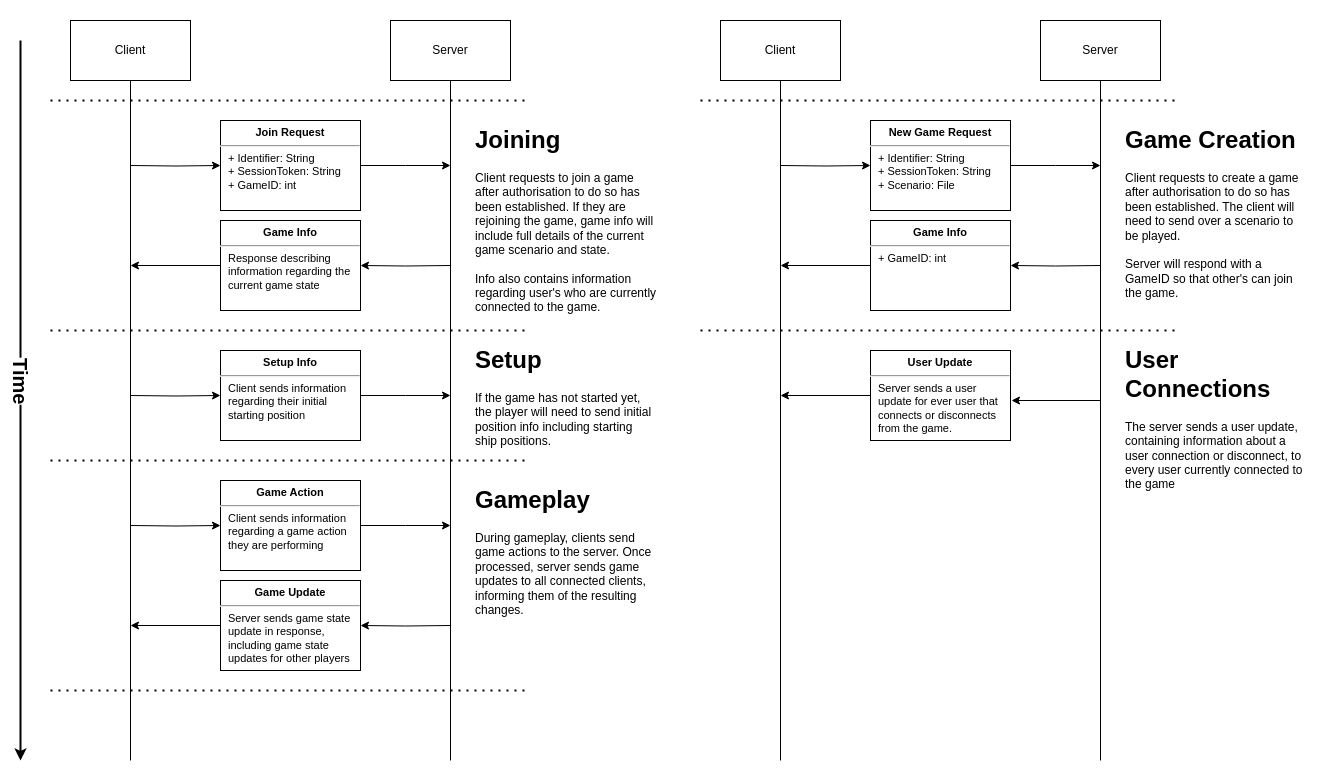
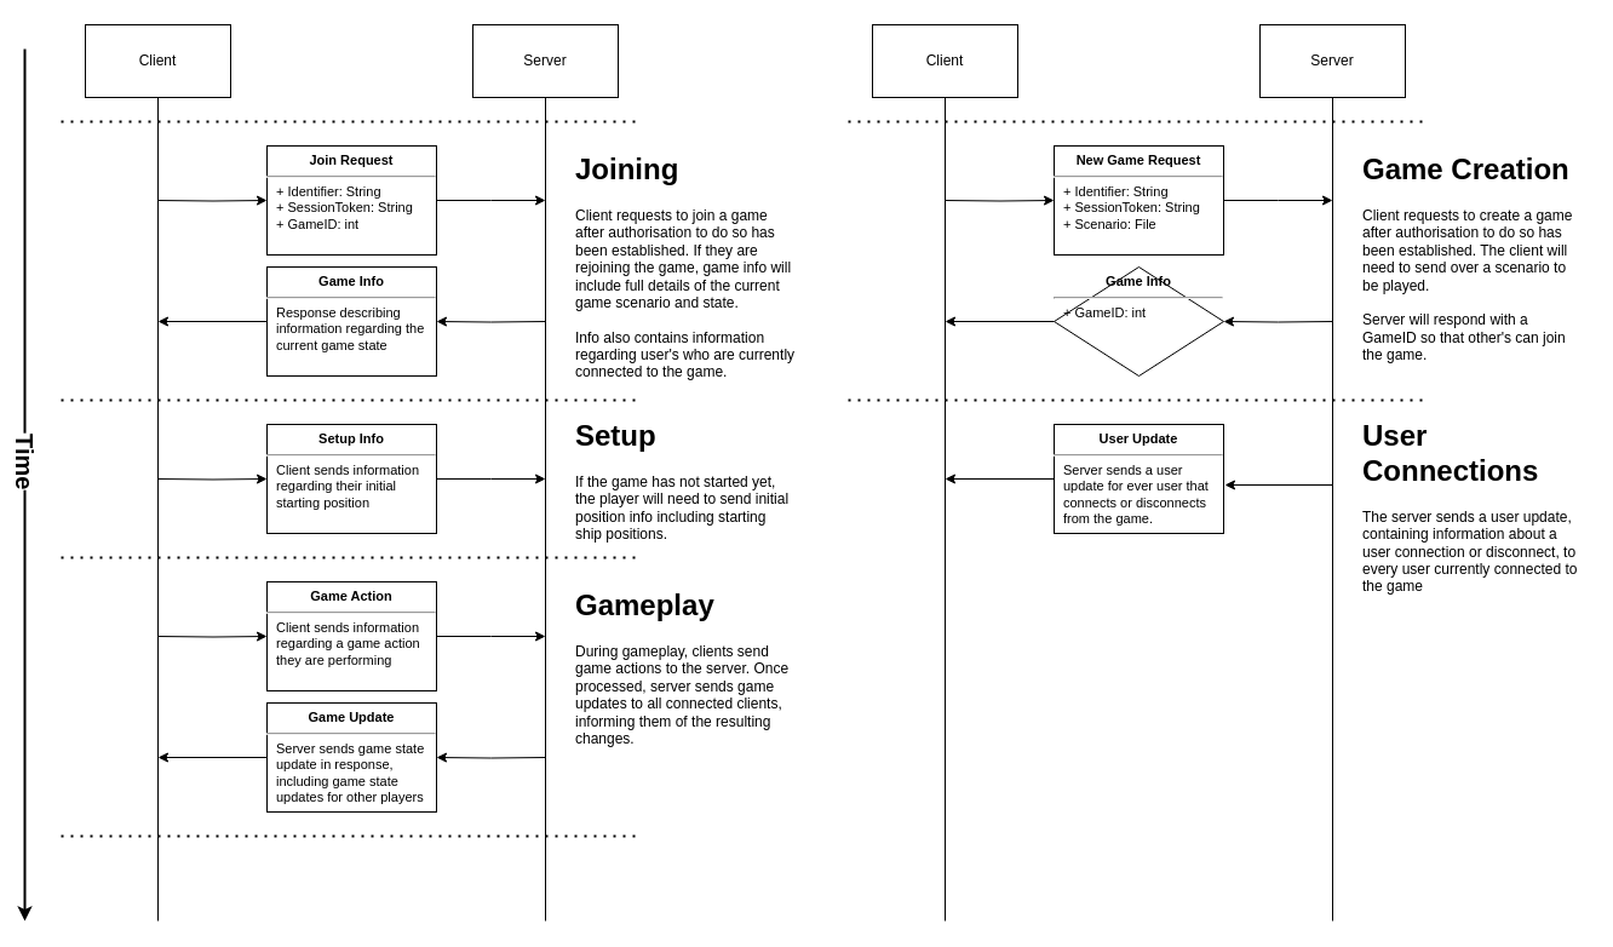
  <mxCell id="0" />
  <mxCell id="1" parent="0" />
  <mxCell id="2" value="Client" style="rounded=0;whiteSpace=wrap;html=1;" vertex="1" parent="1"><mxGeometry x="70" y="20" width="120" height="60" as="geometry" /></mxCell>
  <mxCell id="3" value="Server" style="rounded=0;whiteSpace=wrap;html=1;" vertex="1" parent="1"><mxGeometry x="390" y="20" width="120" height="60" as="geometry" /></mxCell>
  <mxCell id="4" value="" style="endArrow=none;html=1;entryX=0.5;entryY=1;entryDx=0;entryDy=0;" edge="1" parent="1" target="2"><mxGeometry width="50" height="50" relative="1" as="geometry"><mxPoint x="130" y="760" as="sourcePoint" /><mxPoint x="330" y="220" as="targetPoint" /></mxGeometry></mxCell>
  <mxCell id="5" value="" style="endArrow=none;html=1;entryX=0.5;entryY=1;entryDx=0;entryDy=0;" edge="1" parent="1" target="3"><mxGeometry width="50" height="50" relative="1" as="geometry"><mxPoint x="450" y="760" as="sourcePoint" /><mxPoint x="330" y="220" as="targetPoint" /></mxGeometry></mxCell>
  <mxCell id="6" style="edgeStyle=orthogonalEdgeStyle;rounded=0;orthogonalLoop=1;jettySize=auto;html=1;exitX=1;exitY=0.5;exitDx=0;exitDy=0;" edge="1" parent="1" source="8"><mxGeometry relative="1" as="geometry"><mxPoint x="450" y="165" as="targetPoint" /><mxPoint x="350" y="160" as="sourcePoint" /></mxGeometry></mxCell>
  <mxCell id="7" style="edgeStyle=orthogonalEdgeStyle;rounded=0;orthogonalLoop=1;jettySize=auto;html=1;entryX=0;entryY=0.5;entryDx=0;entryDy=0;" edge="1" parent="1" target="8"><mxGeometry relative="1" as="geometry"><mxPoint x="230" y="160" as="targetPoint" /><mxPoint x="130" y="165" as="sourcePoint" /></mxGeometry></mxCell>
  <mxCell id="8" value="&lt;p style=&quot;margin: 6px 0px 0px ; text-align: center ; font-size: 11px&quot;&gt;&lt;b&gt;Join Request&lt;/b&gt;&lt;/p&gt;&lt;hr style=&quot;font-size: 11px&quot;&gt;&lt;p style=&quot;margin: 0px 0px 0px 8px ; font-size: 11px&quot;&gt;&lt;font style=&quot;font-size: 11px&quot;&gt;+ Identifier: String&lt;/font&gt;&lt;/p&gt;&lt;p style=&quot;margin: 0px 0px 0px 8px ; font-size: 11px&quot;&gt;&lt;font style=&quot;font-size: 11px&quot;&gt;+ SessionToken: String&lt;/font&gt;&lt;/p&gt;&lt;p style=&quot;margin: 0px 0px 0px 8px ; font-size: 11px&quot;&gt;&lt;font style=&quot;font-size: 11px&quot;&gt;+ GameID: int&lt;/font&gt;&lt;/p&gt;" style="align=left;overflow=fill;html=1;dropTarget=0;whiteSpace=wrap;" vertex="1" parent="1"><mxGeometry x="220" y="120" width="140" height="90" as="geometry" /></mxCell>
  <mxCell id="9" style="edgeStyle=orthogonalEdgeStyle;rounded=0;orthogonalLoop=1;jettySize=auto;html=1;" edge="1" parent="1" source="10"><mxGeometry relative="1" as="geometry"><mxPoint x="130" y="265" as="targetPoint" /></mxGeometry></mxCell>
  <mxCell id="10" value="&lt;p style=&quot;margin: 6px 0px 0px ; text-align: center ; font-size: 11px&quot;&gt;&lt;b&gt;Game Info&lt;/b&gt;&lt;/p&gt;&lt;hr style=&quot;font-size: 11px&quot;&gt;&lt;p style=&quot;margin: 0px 0px 0px 8px ; font-size: 11px&quot;&gt;Response describing information regarding the current game state&lt;/p&gt;" style="align=left;overflow=fill;html=1;dropTarget=0;whiteSpace=wrap;" vertex="1" parent="1"><mxGeometry x="220" y="220" width="140" height="90" as="geometry" /></mxCell>
  <mxCell id="11" style="edgeStyle=orthogonalEdgeStyle;rounded=0;orthogonalLoop=1;jettySize=auto;html=1;entryX=1;entryY=0.5;entryDx=0;entryDy=0;" edge="1" parent="1" target="10"><mxGeometry relative="1" as="geometry"><mxPoint x="460" y="175" as="targetPoint" /><mxPoint x="450" y="265" as="sourcePoint" /></mxGeometry></mxCell>
  <mxCell id="12" style="edgeStyle=orthogonalEdgeStyle;rounded=0;orthogonalLoop=1;jettySize=auto;html=1;" edge="1" parent="1" source="13"><mxGeometry relative="1" as="geometry"><mxPoint x="450" y="395" as="targetPoint" /></mxGeometry></mxCell>
  <mxCell id="13" value="&lt;p style=&quot;margin: 6px 0px 0px ; text-align: center ; font-size: 11px&quot;&gt;&lt;b&gt;Setup Info&lt;/b&gt;&lt;/p&gt;&lt;hr style=&quot;font-size: 11px&quot;&gt;&lt;p style=&quot;margin: 0px 0px 0px 8px ; font-size: 11px&quot;&gt;Client sends information regarding their initial starting position&lt;/p&gt;" style="align=left;overflow=fill;html=1;dropTarget=0;whiteSpace=wrap;" vertex="1" parent="1"><mxGeometry x="220" y="350" width="140" height="90" as="geometry" /></mxCell>
  <mxCell id="14" style="edgeStyle=orthogonalEdgeStyle;rounded=0;orthogonalLoop=1;jettySize=auto;html=1;entryX=0;entryY=0.5;entryDx=0;entryDy=0;" edge="1" parent="1" target="13"><mxGeometry relative="1" as="geometry"><mxPoint x="140" y="305" as="targetPoint" /><mxPoint x="130" y="395" as="sourcePoint" /></mxGeometry></mxCell>
  <mxCell id="15" style="edgeStyle=orthogonalEdgeStyle;rounded=0;orthogonalLoop=1;jettySize=auto;html=1;" edge="1" parent="1" source="16"><mxGeometry relative="1" as="geometry"><mxPoint x="450" y="525" as="targetPoint" /></mxGeometry></mxCell>
  <mxCell id="16" value="&lt;p style=&quot;margin: 6px 0px 0px ; text-align: center ; font-size: 11px&quot;&gt;&lt;b&gt;Game Action&lt;/b&gt;&lt;/p&gt;&lt;hr style=&quot;font-size: 11px&quot;&gt;&lt;p style=&quot;margin: 0px 0px 0px 8px ; font-size: 11px&quot;&gt;Client sends information regarding a game action they are performing&lt;/p&gt;" style="align=left;overflow=fill;html=1;dropTarget=0;whiteSpace=wrap;" vertex="1" parent="1"><mxGeometry x="220" y="480" width="140" height="90" as="geometry" /></mxCell>
  <mxCell id="17" style="edgeStyle=orthogonalEdgeStyle;rounded=0;orthogonalLoop=1;jettySize=auto;html=1;entryX=0;entryY=0.5;entryDx=0;entryDy=0;" edge="1" parent="1" target="16"><mxGeometry relative="1" as="geometry"><mxPoint x="230" y="435" as="targetPoint" /><mxPoint x="130" y="525" as="sourcePoint" /></mxGeometry></mxCell>
  <mxCell id="18" style="edgeStyle=orthogonalEdgeStyle;rounded=0;orthogonalLoop=1;jettySize=auto;html=1;" edge="1" parent="1" source="19"><mxGeometry relative="1" as="geometry"><mxPoint x="130" y="625" as="targetPoint" /></mxGeometry></mxCell>
  <mxCell id="19" value="&lt;p style=&quot;margin: 6px 0px 0px ; text-align: center ; font-size: 11px&quot;&gt;&lt;b&gt;Game Update&lt;/b&gt;&lt;/p&gt;&lt;hr style=&quot;font-size: 11px&quot;&gt;&lt;p style=&quot;margin: 0px 0px 0px 8px ; font-size: 11px&quot;&gt;Server sends game state update in response, including game state updates for other players&lt;/p&gt;" style="align=left;overflow=fill;html=1;dropTarget=0;whiteSpace=wrap;" vertex="1" parent="1"><mxGeometry x="220" y="580" width="140" height="90" as="geometry" /></mxCell>
  <mxCell id="20" style="edgeStyle=orthogonalEdgeStyle;rounded=0;orthogonalLoop=1;jettySize=auto;html=1;entryX=1;entryY=0.5;entryDx=0;entryDy=0;" edge="1" parent="1" target="19"><mxGeometry relative="1" as="geometry"><mxPoint x="421" y="680" as="targetPoint" /><mxPoint x="450" y="625" as="sourcePoint" /></mxGeometry></mxCell>
  <mxCell id="21" value="" style="endArrow=none;dashed=1;html=1;dashPattern=1 3;strokeWidth=2;" edge="1" parent="1"><mxGeometry width="50" height="50" relative="1" as="geometry"><mxPoint x="50" y="460" as="sourcePoint" /><mxPoint x="530" y="460" as="targetPoint" /></mxGeometry></mxCell>
  <mxCell id="22" value="" style="endArrow=none;dashed=1;html=1;dashPattern=1 3;strokeWidth=2;" edge="1" parent="1"><mxGeometry width="50" height="50" relative="1" as="geometry"><mxPoint x="50" y="690" as="sourcePoint" /><mxPoint x="530" y="690" as="targetPoint" /></mxGeometry></mxCell>
  <mxCell id="23" value="" style="endArrow=none;dashed=1;html=1;dashPattern=1 3;strokeWidth=2;" edge="1" parent="1"><mxGeometry width="50" height="50" relative="1" as="geometry"><mxPoint x="50" y="100" as="sourcePoint" /><mxPoint x="530" y="100" as="targetPoint" /></mxGeometry></mxCell>
  <mxCell id="24" value="&lt;h1&gt;Joining&lt;/h1&gt;&lt;div&gt;Client requests to join a game after authorisation to do so has been established. If they are rejoining the game, game info will include full details of the current game scenario and state.&lt;/div&gt;&lt;div&gt;&lt;span&gt;&lt;br&gt;&lt;/span&gt;&lt;/div&gt;&lt;div&gt;&lt;span&gt;Info also contains information regarding user's who are currently connected to the game.&lt;/span&gt;&lt;/div&gt;" style="text;html=1;strokeColor=none;fillColor=none;spacing=5;spacingTop=-20;whiteSpace=wrap;overflow=hidden;rounded=0;" vertex="1" parent="1"><mxGeometry x="470" y="120" width="190" height="210" as="geometry" /></mxCell>
  <mxCell id="25" value="&lt;h1&gt;Gameplay&lt;/h1&gt;&lt;div&gt;During gameplay, clients send game actions to the server. Once processed, server sends game updates to all connected clients, informing them of the resulting changes.&lt;/div&gt;" style="text;html=1;strokeColor=none;fillColor=none;spacing=5;spacingTop=-20;whiteSpace=wrap;overflow=hidden;rounded=0;" vertex="1" parent="1"><mxGeometry x="470" y="480" width="190" height="140" as="geometry" /></mxCell>
  <mxCell id="26" value="" style="endArrow=none;dashed=1;html=1;dashPattern=1 3;strokeWidth=2;" edge="1" parent="1"><mxGeometry width="50" height="50" relative="1" as="geometry"><mxPoint x="50" y="330" as="sourcePoint" /><mxPoint x="530" y="330" as="targetPoint" /></mxGeometry></mxCell>
  <mxCell id="27" value="&lt;h1&gt;Setup&lt;/h1&gt;&lt;div&gt;If the game has not started yet, the player will need to send initial position info including starting ship positions.&lt;/div&gt;" style="text;html=1;strokeColor=none;fillColor=none;spacing=5;spacingTop=-20;whiteSpace=wrap;overflow=hidden;rounded=0;" vertex="1" parent="1"><mxGeometry x="470" y="340" width="190" height="140" as="geometry" /></mxCell>
  <mxCell id="28" value="Client" style="rounded=0;whiteSpace=wrap;html=1;" vertex="1" parent="1"><mxGeometry x="720" y="20" width="120" height="60" as="geometry" /></mxCell>
  <mxCell id="29" value="Server" style="rounded=0;whiteSpace=wrap;html=1;" vertex="1" parent="1"><mxGeometry x="1040" y="20" width="120" height="60" as="geometry" /></mxCell>
  <mxCell id="30" value="" style="endArrow=none;html=1;entryX=0.5;entryY=1;entryDx=0;entryDy=0;" edge="1" parent="1" target="28"><mxGeometry width="50" height="50" relative="1" as="geometry"><mxPoint x="780" y="760" as="sourcePoint" /><mxPoint x="980" y="220" as="targetPoint" /></mxGeometry></mxCell>
  <mxCell id="31" value="" style="endArrow=none;html=1;entryX=0.5;entryY=1;entryDx=0;entryDy=0;" edge="1" parent="1" target="29"><mxGeometry width="50" height="50" relative="1" as="geometry"><mxPoint x="1100" y="760" as="sourcePoint" /><mxPoint x="980" y="220" as="targetPoint" /></mxGeometry></mxCell>
  <mxCell id="32" style="edgeStyle=orthogonalEdgeStyle;rounded=0;orthogonalLoop=1;jettySize=auto;html=1;exitX=1;exitY=0.5;exitDx=0;exitDy=0;" edge="1" parent="1" source="34"><mxGeometry relative="1" as="geometry"><mxPoint x="1100" y="165" as="targetPoint" /><mxPoint x="1000" y="160" as="sourcePoint" /></mxGeometry></mxCell>
  <mxCell id="33" style="edgeStyle=orthogonalEdgeStyle;rounded=0;orthogonalLoop=1;jettySize=auto;html=1;entryX=0;entryY=0.5;entryDx=0;entryDy=0;" edge="1" parent="1" target="34"><mxGeometry relative="1" as="geometry"><mxPoint x="880" y="160" as="targetPoint" /><mxPoint x="780" y="165" as="sourcePoint" /></mxGeometry></mxCell>
  <mxCell id="34" value="&lt;p style=&quot;margin: 6px 0px 0px ; text-align: center ; font-size: 11px&quot;&gt;&lt;b&gt;New Game Request&lt;/b&gt;&lt;/p&gt;&lt;hr style=&quot;font-size: 11px&quot;&gt;&lt;p style=&quot;margin: 0px 0px 0px 8px ; font-size: 11px&quot;&gt;&lt;font style=&quot;font-size: 11px&quot;&gt;+ Identifier: String&lt;/font&gt;&lt;/p&gt;&lt;p style=&quot;margin: 0px 0px 0px 8px ; font-size: 11px&quot;&gt;&lt;font style=&quot;font-size: 11px&quot;&gt;+ SessionToken: String&lt;/font&gt;&lt;/p&gt;&lt;p style=&quot;margin: 0px 0px 0px 8px ; font-size: 11px&quot;&gt;+ Scenario: File&lt;/p&gt;" style="align=left;overflow=fill;html=1;dropTarget=0;whiteSpace=wrap;" vertex="1" parent="1"><mxGeometry x="870" y="120" width="140" height="90" as="geometry" /></mxCell>
  <mxCell id="35" style="edgeStyle=orthogonalEdgeStyle;rounded=0;orthogonalLoop=1;jettySize=auto;html=1;" edge="1" parent="1" source="36"><mxGeometry relative="1" as="geometry"><mxPoint x="780" y="265" as="targetPoint" /></mxGeometry></mxCell>
- <mxCell id="36" value="&lt;p style=&quot;margin: 6px 0px 0px ; text-align: center ; font-size: 11px&quot;&gt;&lt;b&gt;Game Info&lt;/b&gt;&lt;/p&gt;&lt;hr style=&quot;font-size: 11px&quot;&gt;&lt;p style=&quot;margin: 0px 0px 0px 8px ; font-size: 11px&quot;&gt;+ GameID: int&lt;/p&gt;" style="align=left;overflow=fill;html=1;dropTarget=0;whiteSpace=wrap;" vertex="1" parent="1"><mxGeometry x="870" y="220" width="140" height="90" as="geometry" /></mxCell>
+ <mxCell id="36" value="&lt;p style=&quot;margin: 6px 0px 0px ; text-align: center ; font-size: 11px&quot;&gt;&lt;b&gt;Game Info&lt;/b&gt;&lt;/p&gt;&lt;hr style=&quot;font-size: 11px&quot;&gt;&lt;p style=&quot;margin: 0px 0px 0px 8px ; font-size: 11px&quot;&gt;+ GameID: int&lt;/p&gt;" style="rhombus;align=left;overflow=fill;html=1;dropTarget=0;whiteSpace=wrap;" vertex="1" parent="1"><mxGeometry x="870" y="220" width="140" height="90" as="geometry" /></mxCell>
  <mxCell id="37" style="edgeStyle=orthogonalEdgeStyle;rounded=0;orthogonalLoop=1;jettySize=auto;html=1;entryX=1;entryY=0.5;entryDx=0;entryDy=0;" edge="1" parent="1" target="36"><mxGeometry relative="1" as="geometry"><mxPoint x="1110" y="175" as="targetPoint" /><mxPoint x="1100" y="265" as="sourcePoint" /></mxGeometry></mxCell>
  <mxCell id="38" value="" style="endArrow=none;dashed=1;html=1;dashPattern=1 3;strokeWidth=2;" edge="1" parent="1"><mxGeometry width="50" height="50" relative="1" as="geometry"><mxPoint x="700" y="100" as="sourcePoint" /><mxPoint x="1180" y="100" as="targetPoint" /></mxGeometry></mxCell>
  <mxCell id="39" value="&lt;h1&gt;Game Creation&lt;/h1&gt;&lt;div&gt;Client requests to create a game after authorisation to do so has been established. The client will need to send over a scenario to be played.&lt;br&gt;&lt;br&gt;&lt;/div&gt;&lt;div&gt;Server will respond with a GameID so that other's can join the game.&lt;/div&gt;" style="text;html=1;strokeColor=none;fillColor=none;spacing=5;spacingTop=-20;whiteSpace=wrap;overflow=hidden;rounded=0;" vertex="1" parent="1"><mxGeometry x="1120" y="120" width="190" height="180" as="geometry" /></mxCell>
  <mxCell id="40" value="" style="endArrow=none;dashed=1;html=1;dashPattern=1 3;strokeWidth=2;" edge="1" parent="1"><mxGeometry width="50" height="50" relative="1" as="geometry"><mxPoint x="700" y="330" as="sourcePoint" /><mxPoint x="1180" y="330" as="targetPoint" /></mxGeometry></mxCell>
  <mxCell id="41" value="&lt;h1&gt;User Connections&lt;/h1&gt;&lt;div&gt;The server sends a user update, containing information about a user connection or disconnect, to every user currently connected to the game&lt;/div&gt;" style="text;html=1;strokeColor=none;fillColor=none;spacing=5;spacingTop=-20;whiteSpace=wrap;overflow=hidden;rounded=0;" vertex="1" parent="1"><mxGeometry x="1120" y="340" width="190" height="160" as="geometry" /></mxCell>
  <mxCell id="42" style="edgeStyle=orthogonalEdgeStyle;rounded=0;orthogonalLoop=1;jettySize=auto;html=1;" edge="1" parent="1" source="43"><mxGeometry relative="1" as="geometry"><mxPoint x="780" y="395" as="targetPoint" /></mxGeometry></mxCell>
  <mxCell id="43" value="&lt;p style=&quot;margin: 6px 0px 0px ; text-align: center ; font-size: 11px&quot;&gt;&lt;b&gt;User Update&lt;/b&gt;&lt;/p&gt;&lt;hr style=&quot;font-size: 11px&quot;&gt;&lt;p style=&quot;margin: 0px 0px 0px 8px ; font-size: 11px&quot;&gt;Server sends a user update for ever user that connects or disconnects from the game.&lt;/p&gt;" style="align=left;overflow=fill;html=1;dropTarget=0;whiteSpace=wrap;" vertex="1" parent="1"><mxGeometry x="870" y="350" width="140" height="90" as="geometry" /></mxCell>
  <mxCell id="44" style="edgeStyle=orthogonalEdgeStyle;rounded=0;orthogonalLoop=1;jettySize=auto;html=1;" edge="1" parent="1"><mxGeometry relative="1" as="geometry"><mxPoint x="1011" y="400" as="targetPoint" /><mxPoint x="1100" y="400" as="sourcePoint" /></mxGeometry></mxCell>
  <mxCell id="45" style="edgeStyle=orthogonalEdgeStyle;rounded=0;orthogonalLoop=1;jettySize=auto;html=1;fontSize=15;strokeWidth=2;" edge="1" parent="1"><mxGeometry relative="1" as="geometry"><mxPoint x="20" y="760" as="targetPoint" /><mxPoint x="20" y="40" as="sourcePoint" /></mxGeometry></mxCell>
  <mxCell id="46" value="Time" style="edgeLabel;html=1;align=center;verticalAlign=middle;resizable=0;points=[];rotation=90;fontStyle=1;fontSize=20;" vertex="1" connectable="0" parent="45"><mxGeometry x="-0.124" y="1" relative="1" as="geometry"><mxPoint y="24.71" as="offset" /></mxGeometry></mxCell>
